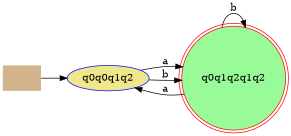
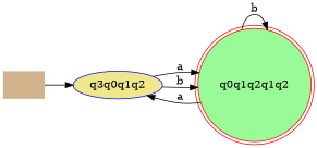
  digraph {
    rankdir=LR
    node [style=filled color=blue]
    edge [weight=a]
    "" [shape=none fillcolor=tan]
-   q0q0q1q2 [fillcolor=khaki]
+   q0q0q1q2 [fillcolor=khaki label=q3q0q1q2]
    q0q1q2q1q2 [shape=doublecircle fillcolor=palegreen color=red]
    "" -> q0q0q1q2 [weight=""]
    q0q0q1q2 -> q0q1q2q1q2 [label=a]
    q0q0q1q2 -> q0q1q2q1q2 [label=b weight=b]
    q0q1q2q1q2 -> q0q0q1q2 [label=a]
    q0q1q2q1q2 -> q0q1q2q1q2 [label=b weight=b]
  }
